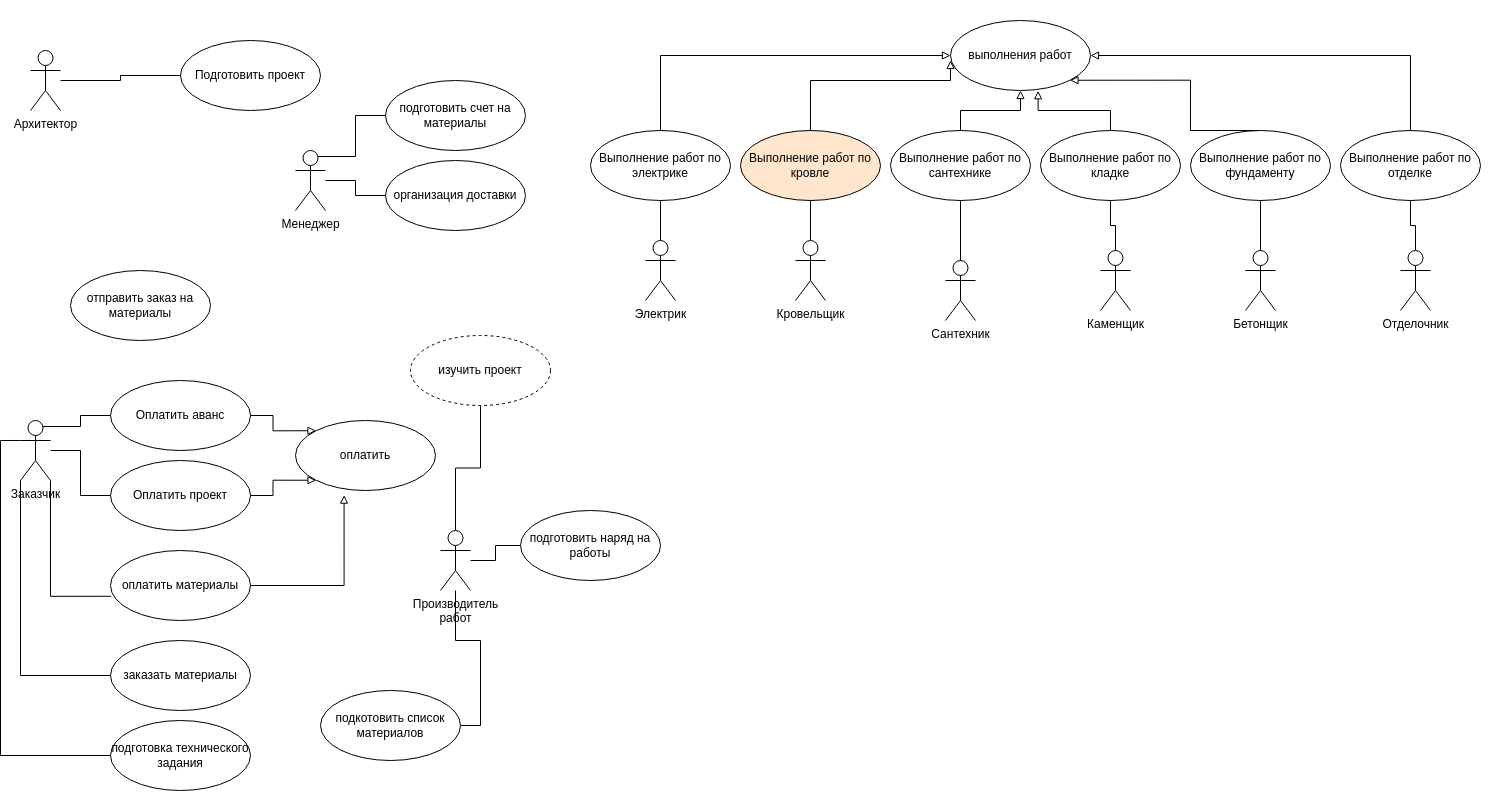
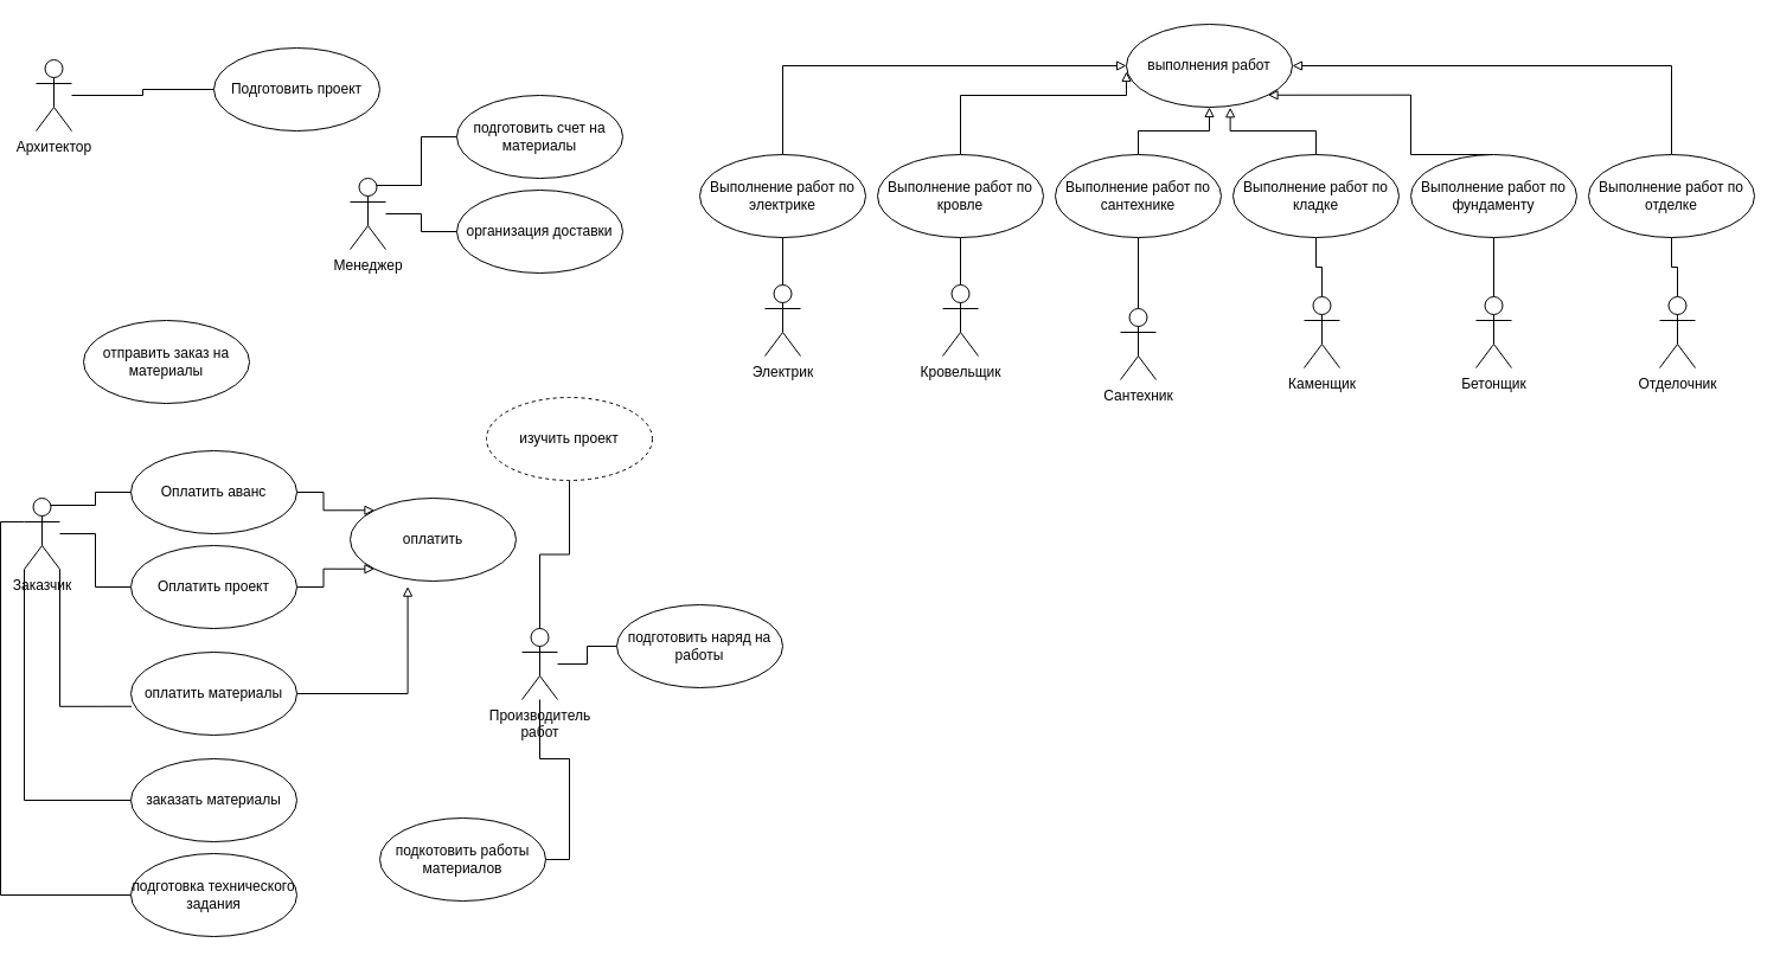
  <mxCell id="0" />
  <mxCell id="1" parent="0" />
  <mxCell id="2" style="edgeStyle=orthogonalEdgeStyle;rounded=0;orthogonalLoop=1;jettySize=auto;html=1;entryX=0;entryY=0.5;entryDx=0;entryDy=0;endArrow=none;endFill=0;" edge="1" parent="1" source="6" target="30"><mxGeometry relative="1" as="geometry" /></mxCell>
  <mxCell id="3" style="edgeStyle=orthogonalEdgeStyle;rounded=0;orthogonalLoop=1;jettySize=auto;html=1;exitX=0.75;exitY=0.1;exitDx=0;exitDy=0;exitPerimeter=0;entryX=0;entryY=0.5;entryDx=0;entryDy=0;endArrow=none;endFill=0;" edge="1" parent="1" source="6" target="32"><mxGeometry relative="1" as="geometry" /></mxCell>
  <mxCell id="4" style="edgeStyle=orthogonalEdgeStyle;rounded=0;orthogonalLoop=1;jettySize=auto;html=1;exitX=1;exitY=1;exitDx=0;exitDy=0;exitPerimeter=0;entryX=0.005;entryY=0.654;entryDx=0;entryDy=0;entryPerimeter=0;endArrow=none;endFill=0;" edge="1" parent="1" source="6" target="34"><mxGeometry relative="1" as="geometry" /></mxCell>
  <mxCell id="5" style="edgeStyle=orthogonalEdgeStyle;rounded=0;orthogonalLoop=1;jettySize=auto;html=1;exitX=0;exitY=1;exitDx=0;exitDy=0;exitPerimeter=0;entryX=0;entryY=0.5;entryDx=0;entryDy=0;endArrow=none;endFill=0;" edge="1" parent="1" source="6" target="35"><mxGeometry relative="1" as="geometry" /></mxCell>
  <mxCell id="6" value="Заказчик" style="shape=umlActor;verticalLabelPosition=bottom;verticalAlign=top;html=1;outlineConnect=0;" vertex="1" parent="1"><mxGeometry x="20" y="420" width="30" height="60" as="geometry" /></mxCell>
  <mxCell id="7" style="edgeStyle=orthogonalEdgeStyle;rounded=0;orthogonalLoop=1;jettySize=auto;html=1;entryX=0;entryY=0.5;entryDx=0;entryDy=0;endArrow=none;endFill=0;" edge="1" parent="1" source="8" target="25"><mxGeometry relative="1" as="geometry" /></mxCell>
  <mxCell id="8" value="Архитектор" style="shape=umlActor;verticalLabelPosition=bottom;verticalAlign=top;html=1;outlineConnect=0;" vertex="1" parent="1"><mxGeometry x="30" y="50" width="30" height="60" as="geometry" /></mxCell>
  <mxCell id="9" style="edgeStyle=orthogonalEdgeStyle;rounded=0;orthogonalLoop=1;jettySize=auto;html=1;entryX=1;entryY=0.5;entryDx=0;entryDy=0;endArrow=none;endFill=0;" edge="1" parent="1" source="11" target="27"><mxGeometry relative="1" as="geometry" /></mxCell>
  <mxCell id="10" style="edgeStyle=orthogonalEdgeStyle;rounded=0;orthogonalLoop=1;jettySize=auto;html=1;entryX=0;entryY=0.5;entryDx=0;entryDy=0;endArrow=none;endFill=0;" edge="1" parent="1" source="11" target="40"><mxGeometry relative="1" as="geometry" /></mxCell>
  <mxCell id="11" value="Производитель &lt;br&gt;работ" style="shape=umlActor;verticalLabelPosition=bottom;verticalAlign=top;html=1;outlineConnect=0;" vertex="1" parent="1"><mxGeometry x="440" y="530" width="30" height="60" as="geometry" /></mxCell>
  <mxCell id="12" value="Менеджер" style="shape=umlActor;verticalLabelPosition=bottom;verticalAlign=top;html=1;outlineConnect=0;" vertex="1" parent="1"><mxGeometry x="295" y="150" width="30" height="60" as="geometry" /></mxCell>
  <mxCell id="13" style="edgeStyle=orthogonalEdgeStyle;rounded=0;orthogonalLoop=1;jettySize=auto;html=1;entryX=0.5;entryY=1;entryDx=0;entryDy=0;endArrow=none;endFill=0;" edge="1" parent="1" source="14" target="47"><mxGeometry relative="1" as="geometry" /></mxCell>
  <mxCell id="14" value="Бетонщик" style="shape=umlActor;verticalLabelPosition=bottom;verticalAlign=top;html=1;outlineConnect=0;" vertex="1" parent="1"><mxGeometry x="1245" y="250" width="30" height="60" as="geometry" /></mxCell>
  <mxCell id="15" style="edgeStyle=orthogonalEdgeStyle;rounded=0;orthogonalLoop=1;jettySize=auto;html=1;entryX=0.5;entryY=1;entryDx=0;entryDy=0;endArrow=none;endFill=0;" edge="1" parent="1" source="16" target="49"><mxGeometry relative="1" as="geometry" /></mxCell>
  <mxCell id="16" value="Каменщик" style="shape=umlActor;verticalLabelPosition=bottom;verticalAlign=top;html=1;outlineConnect=0;" vertex="1" parent="1"><mxGeometry x="1100" y="250" width="30" height="60" as="geometry" /></mxCell>
  <mxCell id="17" style="edgeStyle=orthogonalEdgeStyle;rounded=0;orthogonalLoop=1;jettySize=auto;html=1;entryX=0.5;entryY=1;entryDx=0;entryDy=0;endArrow=none;endFill=0;" edge="1" parent="1" source="18" target="51"><mxGeometry relative="1" as="geometry" /></mxCell>
  <mxCell id="18" value="Кровельщик" style="shape=umlActor;verticalLabelPosition=bottom;verticalAlign=top;html=1;outlineConnect=0;" vertex="1" parent="1"><mxGeometry x="795" y="240" width="30" height="60" as="geometry" /></mxCell>
  <mxCell id="19" style="edgeStyle=orthogonalEdgeStyle;rounded=0;orthogonalLoop=1;jettySize=auto;html=1;entryX=0.5;entryY=1;entryDx=0;entryDy=0;endArrow=none;endFill=0;" edge="1" parent="1" source="20" target="53"><mxGeometry relative="1" as="geometry" /></mxCell>
  <mxCell id="20" value="Электрик" style="shape=umlActor;verticalLabelPosition=bottom;verticalAlign=top;html=1;outlineConnect=0;" vertex="1" parent="1"><mxGeometry x="645" y="240" width="30" height="60" as="geometry" /></mxCell>
  <mxCell id="21" style="edgeStyle=orthogonalEdgeStyle;rounded=0;orthogonalLoop=1;jettySize=auto;html=1;entryX=0.5;entryY=1;entryDx=0;entryDy=0;endArrow=none;endFill=0;" edge="1" parent="1" source="22" target="55"><mxGeometry relative="1" as="geometry" /></mxCell>
  <mxCell id="22" value="Сантехник" style="shape=umlActor;verticalLabelPosition=bottom;verticalAlign=top;html=1;outlineConnect=0;" vertex="1" parent="1"><mxGeometry x="945" y="260" width="30" height="60" as="geometry" /></mxCell>
  <mxCell id="23" style="edgeStyle=orthogonalEdgeStyle;rounded=0;orthogonalLoop=1;jettySize=auto;html=1;entryX=0.5;entryY=1;entryDx=0;entryDy=0;endArrow=none;endFill=0;" edge="1" parent="1" source="24" target="57"><mxGeometry relative="1" as="geometry" /></mxCell>
  <mxCell id="24" value="Отделочник" style="shape=umlActor;verticalLabelPosition=bottom;verticalAlign=top;html=1;outlineConnect=0;" vertex="1" parent="1"><mxGeometry x="1400" y="250" width="30" height="60" as="geometry" /></mxCell>
  <mxCell id="25" value="Подготовить проект" style="ellipse;whiteSpace=wrap;html=1;" vertex="1" parent="1"><mxGeometry x="180" y="40" width="140" height="70" as="geometry" /></mxCell>
  <mxCell id="26" value="оплатить" style="ellipse;whiteSpace=wrap;html=1;" vertex="1" parent="1"><mxGeometry x="295" y="420" width="140" height="70" as="geometry" /></mxCell>
- <mxCell id="27" value="подкотовить список материалов" style="ellipse;whiteSpace=wrap;html=1;" vertex="1" parent="1"><mxGeometry x="320" y="690" width="140" height="70" as="geometry" /></mxCell>
+ <mxCell id="27" value="подкотовить работы материалов" style="ellipse;whiteSpace=wrap;html=1;" vertex="1" parent="1"><mxGeometry x="320" y="690" width="140" height="70" as="geometry" /></mxCell>
  <mxCell id="28" value="отправить заказ на материалы" style="ellipse;whiteSpace=wrap;html=1;" vertex="1" parent="1"><mxGeometry x="70" y="270" width="140" height="70" as="geometry" /></mxCell>
  <mxCell id="29" style="edgeStyle=orthogonalEdgeStyle;rounded=0;orthogonalLoop=1;jettySize=auto;html=1;entryX=0;entryY=1;entryDx=0;entryDy=0;endArrow=block;endFill=0;" edge="1" parent="1" source="30" target="26"><mxGeometry relative="1" as="geometry" /></mxCell>
  <mxCell id="30" value="Оплатить проект" style="ellipse;whiteSpace=wrap;html=1;" vertex="1" parent="1"><mxGeometry x="110" y="460" width="140" height="70" as="geometry" /></mxCell>
  <mxCell id="31" style="edgeStyle=orthogonalEdgeStyle;rounded=0;orthogonalLoop=1;jettySize=auto;html=1;entryX=0;entryY=0;entryDx=0;entryDy=0;endArrow=block;endFill=0;" edge="1" parent="1" source="32" target="26"><mxGeometry relative="1" as="geometry" /></mxCell>
  <mxCell id="32" value="Оплатить аванс" style="ellipse;whiteSpace=wrap;html=1;" vertex="1" parent="1"><mxGeometry x="110" y="380" width="140" height="70" as="geometry" /></mxCell>
  <mxCell id="33" style="edgeStyle=orthogonalEdgeStyle;rounded=0;orthogonalLoop=1;jettySize=auto;html=1;entryX=0.347;entryY=1.066;entryDx=0;entryDy=0;entryPerimeter=0;endArrow=block;endFill=0;" edge="1" parent="1" source="34" target="26"><mxGeometry relative="1" as="geometry" /></mxCell>
  <mxCell id="34" value="оплатить материалы" style="ellipse;whiteSpace=wrap;html=1;" vertex="1" parent="1"><mxGeometry x="110" y="550" width="140" height="70" as="geometry" /></mxCell>
  <mxCell id="35" value="заказать материалы" style="ellipse;whiteSpace=wrap;html=1;" vertex="1" parent="1"><mxGeometry x="110" y="640" width="140" height="70" as="geometry" /></mxCell>
  <mxCell id="36" style="edgeStyle=orthogonalEdgeStyle;rounded=0;orthogonalLoop=1;jettySize=auto;html=1;entryX=0;entryY=0.333;entryDx=0;entryDy=0;entryPerimeter=0;endArrow=none;endFill=0;" edge="1" parent="1" source="37" target="6"><mxGeometry relative="1" as="geometry" /></mxCell>
  <mxCell id="37" value="подготовка технического задания" style="ellipse;whiteSpace=wrap;html=1;" vertex="1" parent="1"><mxGeometry x="110" y="720" width="140" height="70" as="geometry" /></mxCell>
  <mxCell id="38" style="edgeStyle=orthogonalEdgeStyle;rounded=0;orthogonalLoop=1;jettySize=auto;html=1;entryX=0.5;entryY=0;entryDx=0;entryDy=0;entryPerimeter=0;endArrow=none;endFill=0;" edge="1" parent="1" source="39" target="11"><mxGeometry relative="1" as="geometry" /></mxCell>
  <mxCell id="39" value="изучить проект" style="ellipse;whiteSpace=wrap;html=1;dashed=1;" vertex="1" parent="1"><mxGeometry x="410" y="335" width="140" height="70" as="geometry" /></mxCell>
  <mxCell id="40" value="подготовить наряд на работы" style="ellipse;whiteSpace=wrap;html=1;" vertex="1" parent="1"><mxGeometry x="520" y="510" width="140" height="70" as="geometry" /></mxCell>
  <mxCell id="41" style="edgeStyle=orthogonalEdgeStyle;rounded=0;orthogonalLoop=1;jettySize=auto;html=1;entryX=0.75;entryY=0.1;entryDx=0;entryDy=0;entryPerimeter=0;endArrow=none;endFill=0;" edge="1" parent="1" source="42" target="12"><mxGeometry relative="1" as="geometry" /></mxCell>
  <mxCell id="42" value="подготовить счет на материалы" style="ellipse;whiteSpace=wrap;html=1;" vertex="1" parent="1"><mxGeometry x="385" y="80" width="140" height="70" as="geometry" /></mxCell>
  <mxCell id="43" style="edgeStyle=orthogonalEdgeStyle;rounded=0;orthogonalLoop=1;jettySize=auto;html=1;exitX=0;exitY=0.5;exitDx=0;exitDy=0;endArrow=none;endFill=0;" edge="1" parent="1" source="44" target="12"><mxGeometry relative="1" as="geometry" /></mxCell>
  <mxCell id="44" value="организация доставки" style="ellipse;whiteSpace=wrap;html=1;" vertex="1" parent="1"><mxGeometry x="385" y="160" width="140" height="70" as="geometry" /></mxCell>
  <mxCell id="45" value="выполнения работ" style="ellipse;whiteSpace=wrap;html=1;" vertex="1" parent="1"><mxGeometry x="950" y="20" width="140" height="70" as="geometry" /></mxCell>
  <mxCell id="46" style="edgeStyle=orthogonalEdgeStyle;rounded=0;orthogonalLoop=1;jettySize=auto;html=1;entryX=1;entryY=1;entryDx=0;entryDy=0;endArrow=block;endFill=0;exitX=0.5;exitY=0;exitDx=0;exitDy=0;" edge="1" parent="1" source="47" target="45"><mxGeometry relative="1" as="geometry"><Array as="points"><mxPoint x="1190" y="130" /><mxPoint x="1190" y="80" /></Array></mxGeometry></mxCell>
  <mxCell id="47" value="Выполнение работ по фундаменту" style="ellipse;whiteSpace=wrap;html=1;" vertex="1" parent="1"><mxGeometry x="1190" y="130" width="140" height="70" as="geometry" /></mxCell>
  <mxCell id="48" style="edgeStyle=orthogonalEdgeStyle;rounded=0;orthogonalLoop=1;jettySize=auto;html=1;entryX=0.626;entryY=1.004;entryDx=0;entryDy=0;entryPerimeter=0;endArrow=block;endFill=0;" edge="1" parent="1" source="49" target="45"><mxGeometry relative="1" as="geometry" /></mxCell>
  <mxCell id="49" value="Выполнение работ по кладке" style="ellipse;whiteSpace=wrap;html=1;" vertex="1" parent="1"><mxGeometry x="1040" y="130" width="140" height="70" as="geometry" /></mxCell>
  <mxCell id="50" style="edgeStyle=orthogonalEdgeStyle;rounded=0;orthogonalLoop=1;jettySize=auto;html=1;endArrow=block;endFill=0;" edge="1" parent="1" source="51"><mxGeometry relative="1" as="geometry"><mxPoint x="950" y="60" as="targetPoint" /><Array as="points"><mxPoint x="810" y="80" /><mxPoint x="950" y="80" /></Array></mxGeometry></mxCell>
- <mxCell id="51" value="Выполнение работ по кровле" style="ellipse;whiteSpace=wrap;html=1;fillColor=#ffe6cc;" vertex="1" parent="1"><mxGeometry x="740" y="130" width="140" height="70" as="geometry" /></mxCell>
+ <mxCell id="51" value="Выполнение работ по кровле" style="ellipse;whiteSpace=wrap;html=1;" vertex="1" parent="1"><mxGeometry x="740" y="130" width="140" height="70" as="geometry" /></mxCell>
  <mxCell id="52" style="edgeStyle=orthogonalEdgeStyle;rounded=0;orthogonalLoop=1;jettySize=auto;html=1;entryX=0;entryY=0.5;entryDx=0;entryDy=0;endArrow=block;endFill=0;" edge="1" parent="1" source="53" target="45"><mxGeometry relative="1" as="geometry"><Array as="points"><mxPoint x="660" y="55" /></Array></mxGeometry></mxCell>
  <mxCell id="53" value="Выполнение работ по электрике" style="ellipse;whiteSpace=wrap;html=1;" vertex="1" parent="1"><mxGeometry x="590" y="130" width="140" height="70" as="geometry" /></mxCell>
  <mxCell id="54" style="edgeStyle=orthogonalEdgeStyle;rounded=0;orthogonalLoop=1;jettySize=auto;html=1;endArrow=block;endFill=0;" edge="1" parent="1" source="55" target="45"><mxGeometry relative="1" as="geometry" /></mxCell>
  <mxCell id="55" value="Выполнение работ по сантехнике" style="ellipse;whiteSpace=wrap;html=1;" vertex="1" parent="1"><mxGeometry x="890" y="130" width="140" height="70" as="geometry" /></mxCell>
  <mxCell id="56" style="edgeStyle=orthogonalEdgeStyle;rounded=0;orthogonalLoop=1;jettySize=auto;html=1;entryX=1;entryY=0.5;entryDx=0;entryDy=0;endArrow=block;endFill=0;" edge="1" parent="1" source="57" target="45"><mxGeometry relative="1" as="geometry"><Array as="points"><mxPoint x="1410" y="55" /></Array></mxGeometry></mxCell>
  <mxCell id="57" value="Выполнение работ по отделке" style="ellipse;whiteSpace=wrap;html=1;" vertex="1" parent="1"><mxGeometry x="1340" y="130" width="140" height="70" as="geometry" /></mxCell>
